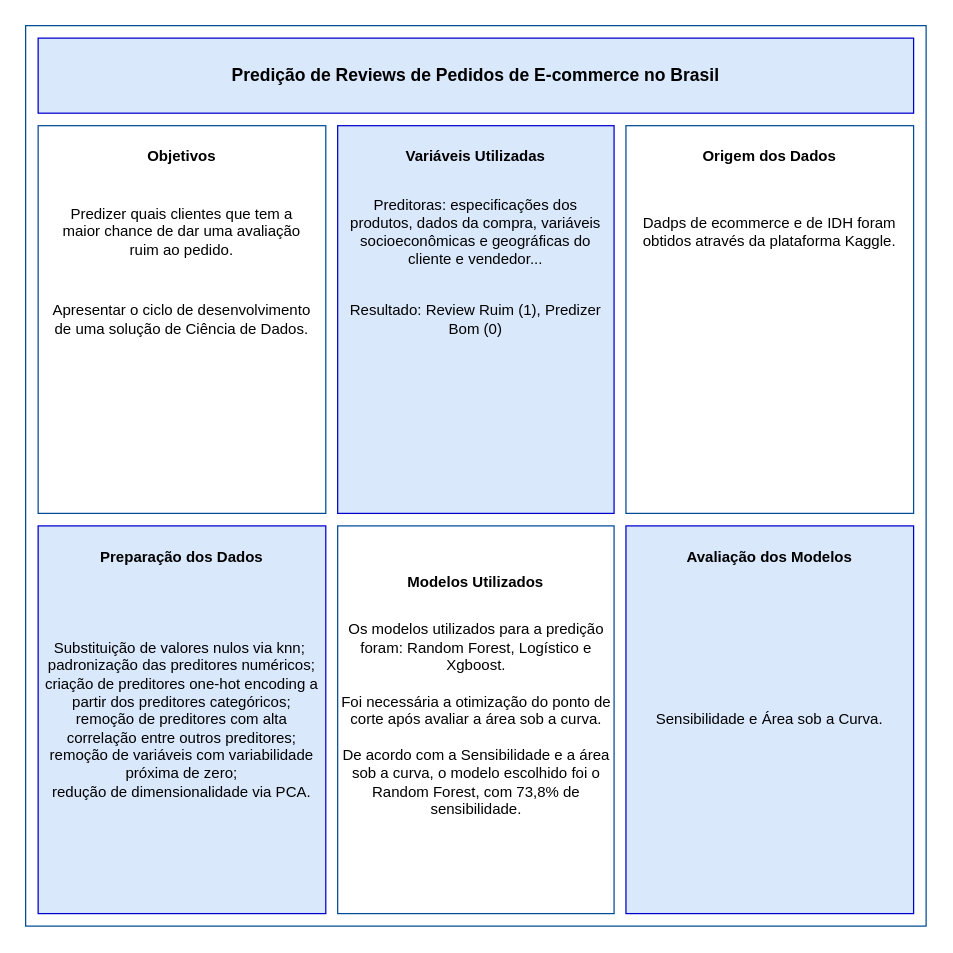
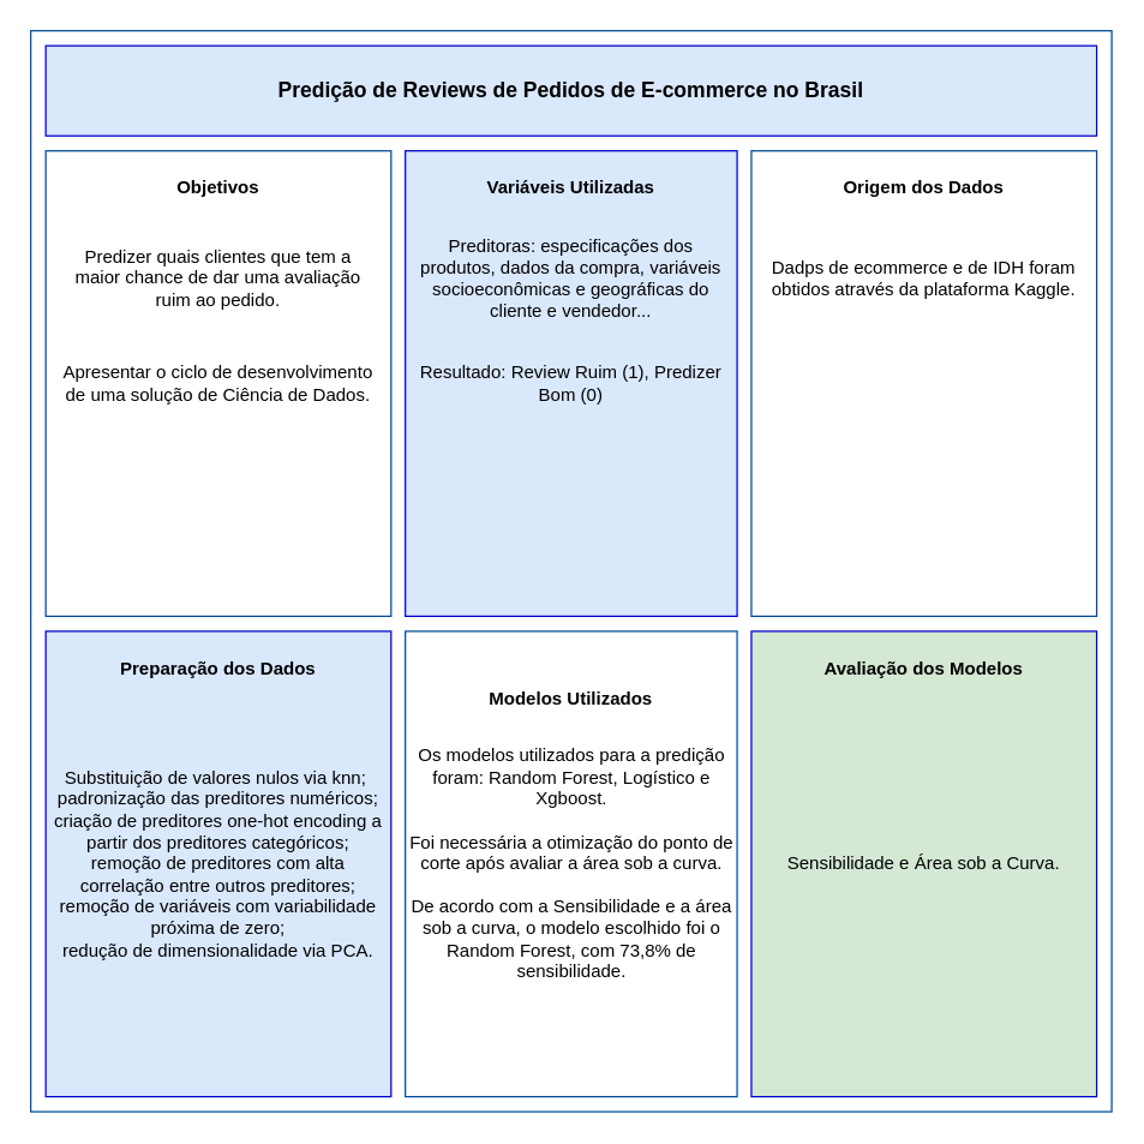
  <mxCell id="0" />
  <mxCell id="1" parent="0" />
  <mxCell id="2" value="" style="whiteSpace=wrap;html=1;aspect=fixed;strokeColor=#004C99;" parent="1" vertex="1"><mxGeometry x="20" y="20" width="720" height="720" as="geometry" /></mxCell>
  <mxCell id="3" value="" style="rounded=0;whiteSpace=wrap;html=1;strokeColor=#004C99;" parent="1" vertex="1"><mxGeometry x="30" y="100" width="230" height="310" as="geometry" /></mxCell>
  <mxCell id="4" value="" style="rounded=0;whiteSpace=wrap;html=1;fillColor=#dae8fc;strokeColor=#0000CC;" parent="1" vertex="1"><mxGeometry x="269.5" y="100" width="221" height="310" as="geometry" /></mxCell>
  <mxCell id="5" value="" style="rounded=0;whiteSpace=wrap;html=1;strokeColor=#004C99;" parent="1" vertex="1"><mxGeometry x="500" y="100" width="230" height="310" as="geometry" /></mxCell>
  <mxCell id="6" value="&lt;div&gt;&lt;span&gt;Substituição de valores nulos via knn;&amp;nbsp;&lt;/span&gt;&lt;/div&gt;&lt;div&gt;&lt;span&gt;padronização das preditores numéricos; criação de preditores one-hot encoding a partir dos preditores categóricos;&lt;/span&gt;&lt;/div&gt;&lt;div&gt;&lt;span&gt;remoção de preditores com alta correlação entre outros preditores;&lt;/span&gt;&lt;/div&gt;&lt;div&gt;&lt;span&gt;remoção de variáveis com variabilidade próxima de zero;&lt;/span&gt;&lt;/div&gt;&lt;div&gt;&lt;span&gt;redução de dimensionalidade via PCA.&lt;/span&gt;&lt;/div&gt;" style="rounded=0;whiteSpace=wrap;html=1;fillColor=#dae8fc;strokeColor=#0000CC;align=center;" parent="1" vertex="1"><mxGeometry x="30" y="420" width="230" height="310" as="geometry" /></mxCell>
  <mxCell id="7" value="&lt;div&gt;&lt;span&gt;Os modelos utilizados para a predição foram: Random Forest, Logístico e Xgboost.&lt;/span&gt;&lt;/div&gt;&lt;div&gt;&lt;span&gt;&lt;br&gt;&lt;/span&gt;&lt;/div&gt;&lt;div&gt;&lt;span&gt;Foi necessária a otimização do ponto de corte após avaliar a área sob a curva.&lt;/span&gt;&lt;/div&gt;&lt;div&gt;&lt;span&gt;&lt;br&gt;&lt;/span&gt;&lt;/div&gt;&lt;div&gt;De acordo com a Sensibilidade e a área sob a curva, o modelo escolhido foi o Random Forest, com 73,8% de sensibilidade.&lt;/div&gt;" style="rounded=0;whiteSpace=wrap;html=1;strokeColor=#004C99;align=center;" parent="1" vertex="1"><mxGeometry x="269.5" y="420" width="221" height="310" as="geometry" /></mxCell>
- <mxCell id="8" value="Sensibilidade e Área sob a Curva." style="rounded=0;whiteSpace=wrap;html=1;fillColor=#dae8fc;strokeColor=#0000CC;align=center;" parent="1" vertex="1"><mxGeometry x="500" y="420" width="230" height="310" as="geometry" /></mxCell>
+ <mxCell id="8" value="Sensibilidade e Área sob a Curva." style="rounded=0;whiteSpace=wrap;html=1;fillColor=#d5e8d4;strokeColor=#0000CC;align=center;" parent="1" vertex="1"><mxGeometry x="500" y="420" width="230" height="310" as="geometry" /></mxCell>
  <mxCell id="9" value="" style="rounded=0;whiteSpace=wrap;html=1;fillColor=#dae8fc;strokeColor=#0000CC;" parent="1" vertex="1"><mxGeometry x="30" y="30" width="700" height="60" as="geometry" /></mxCell>
  <mxCell id="10" value="&lt;b&gt;Objetivos&lt;/b&gt;" style="text;html=1;strokeColor=none;fillColor=none;align=center;verticalAlign=middle;whiteSpace=wrap;rounded=0;" parent="1" vertex="1"><mxGeometry x="40" y="110" width="210" height="30" as="geometry" /></mxCell>
  <mxCell id="11" value="&lt;div&gt;&lt;span&gt;Predizer quais clientes que tem a maior chance de dar uma avaliação ruim ao pedido.&lt;/span&gt;&lt;/div&gt;" style="text;html=1;strokeColor=none;fillColor=none;align=center;verticalAlign=middle;whiteSpace=wrap;rounded=0;" parent="1" vertex="1"><mxGeometry x="40" y="150" width="210" height="70" as="geometry" /></mxCell>
  <mxCell id="12" value="&lt;font style=&quot;font-size: 14px&quot;&gt;&lt;b&gt;Predição de Reviews de Pedidos de E-commerce no Brasil&lt;/b&gt;&lt;/font&gt;" style="text;html=1;strokeColor=none;fillColor=none;align=center;verticalAlign=middle;whiteSpace=wrap;rounded=0;" parent="1" vertex="1"><mxGeometry x="40" y="45" width="680" height="30" as="geometry" /></mxCell>
  <mxCell id="13" value="&lt;b&gt;Variáveis Utilizadas&lt;/b&gt;" style="text;html=1;strokeColor=none;fillColor=none;align=center;verticalAlign=middle;whiteSpace=wrap;rounded=0;" parent="1" vertex="1"><mxGeometry x="275" y="110" width="210" height="30" as="geometry" /></mxCell>
  <mxCell id="14" value="&lt;div&gt;&lt;span&gt;Preditoras: especificações dos produtos, dados da compra, variáveis socioeconômicas e geográficas do cliente e vendedor...&lt;/span&gt;&lt;/div&gt;" style="text;html=1;strokeColor=none;fillColor=none;align=center;verticalAlign=middle;whiteSpace=wrap;rounded=0;" parent="1" vertex="1"><mxGeometry x="275" y="150" width="210" height="70" as="geometry" /></mxCell>
  <mxCell id="15" value="&lt;div&gt;&lt;span&gt;Resultado: Review Ruim (1), Predizer Bom (0)&lt;/span&gt;&lt;/div&gt;" style="text;html=1;strokeColor=none;fillColor=none;align=center;verticalAlign=middle;whiteSpace=wrap;rounded=0;" parent="1" vertex="1"><mxGeometry x="275" y="220" width="210" height="70" as="geometry" /></mxCell>
  <mxCell id="16" value="&lt;b&gt;Origem dos Dados&lt;/b&gt;" style="text;html=1;strokeColor=none;fillColor=none;align=center;verticalAlign=middle;whiteSpace=wrap;rounded=0;" parent="1" vertex="1"><mxGeometry x="510" y="110" width="210" height="30" as="geometry" /></mxCell>
  <mxCell id="17" value="Dadps de ecommerce e de IDH foram obtidos através da plataforma Kaggle." style="text;html=1;strokeColor=none;fillColor=none;align=center;verticalAlign=middle;whiteSpace=wrap;rounded=0;" parent="1" vertex="1"><mxGeometry x="510" y="150" width="210" height="70" as="geometry" /></mxCell>
  <mxCell id="18" value="&lt;b&gt;Preparação dos Dados&lt;/b&gt;" style="text;html=1;strokeColor=none;fillColor=none;align=center;verticalAlign=middle;whiteSpace=wrap;rounded=0;" parent="1" vertex="1"><mxGeometry x="40" y="430" width="210" height="30" as="geometry" /></mxCell>
  <mxCell id="19" value="&lt;b&gt;Modelos Utilizados&lt;/b&gt;" style="text;html=1;strokeColor=none;fillColor=none;align=center;verticalAlign=middle;whiteSpace=wrap;rounded=0;" parent="1" vertex="1"><mxGeometry x="275" y="450" width="210" height="30" as="geometry" /></mxCell>
  <mxCell id="20" value="&lt;b&gt;Avaliação dos Modelos&lt;/b&gt;" style="text;html=1;strokeColor=none;fillColor=none;align=center;verticalAlign=middle;whiteSpace=wrap;rounded=0;" parent="1" vertex="1"><mxGeometry x="510" y="430" width="210" height="30" as="geometry" /></mxCell>
  <mxCell id="21" value="&lt;div&gt;&lt;span&gt;Apresentar o ciclo de desenvolvimento de uma solução de Ciência de Dados.&lt;/span&gt;&lt;/div&gt;" style="text;html=1;strokeColor=none;fillColor=none;align=center;verticalAlign=middle;whiteSpace=wrap;rounded=0;" parent="1" vertex="1"><mxGeometry x="40" y="220" width="210" height="70" as="geometry" /></mxCell>
